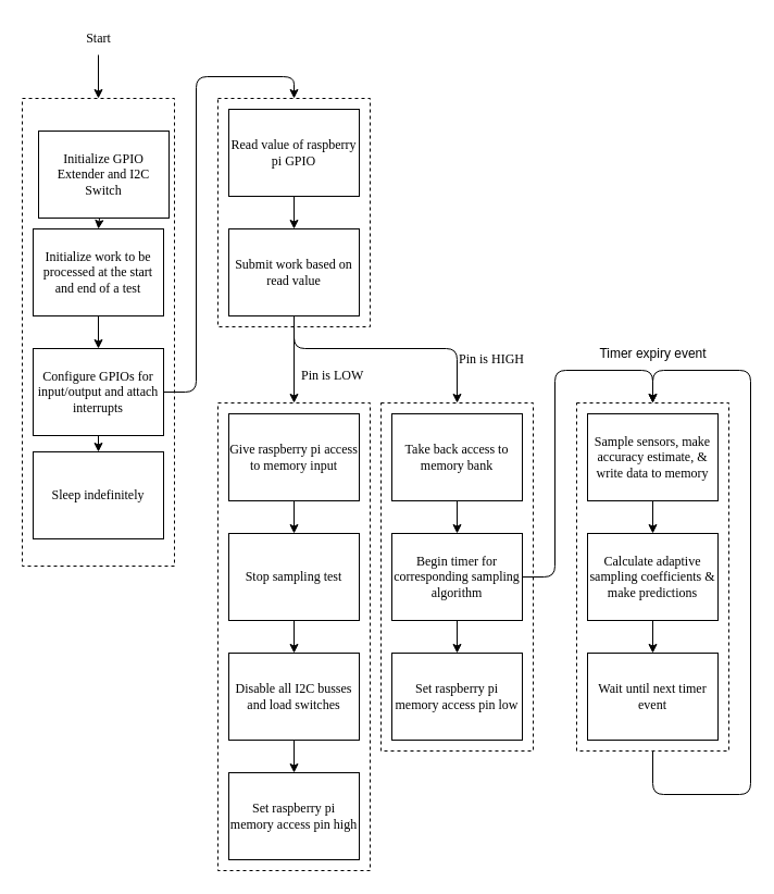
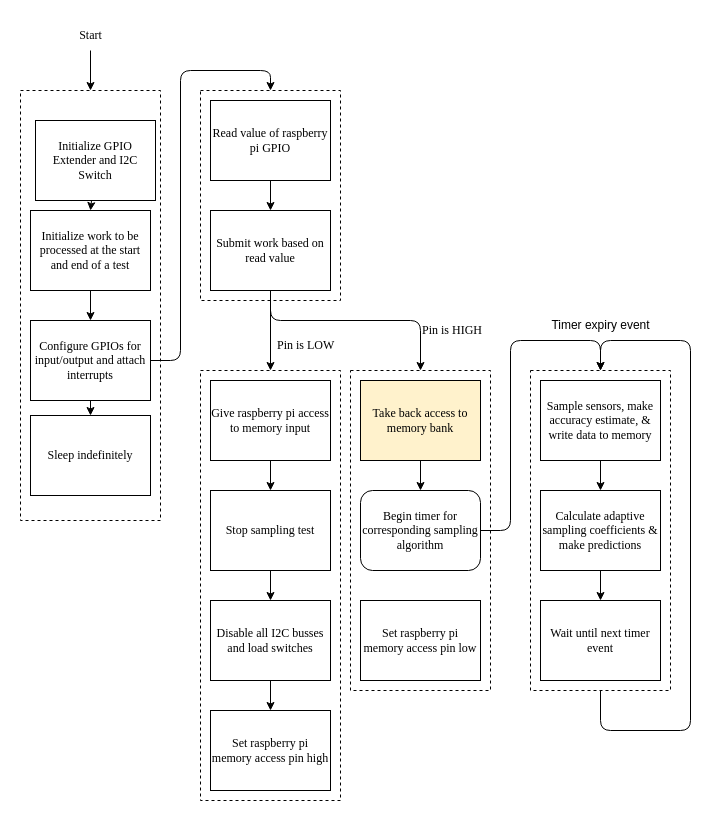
  <mxCell id="0" />
  <mxCell id="1" parent="0" />
  <mxCell id="2" value="" style="rounded=0;whiteSpace=wrap;html=1;fillColor=none;dashed=1;fontFamily=Times New Roman;" parent="1" vertex="1"><mxGeometry x="350" y="370" width="140" height="320" as="geometry" /></mxCell>
  <mxCell id="3" value="" style="rounded=0;whiteSpace=wrap;html=1;fillColor=none;dashed=1;fontFamily=Times New Roman;" parent="1" vertex="1"><mxGeometry x="200" y="370" width="140" height="430" as="geometry" /></mxCell>
  <mxCell id="4" value="" style="rounded=0;whiteSpace=wrap;html=1;fillColor=none;dashed=1;fontFamily=Times New Roman;" parent="1" vertex="1"><mxGeometry x="200" y="90" width="140" height="210" as="geometry" /></mxCell>
  <mxCell id="5" value="" style="rounded=0;whiteSpace=wrap;html=1;fillColor=none;dashed=1;fontFamily=Times New Roman;" parent="1" vertex="1"><mxGeometry x="20" y="90" width="140" height="430" as="geometry" /></mxCell>
  <mxCell id="6" style="edgeStyle=none;html=1;entryX=0.5;entryY=0;entryDx=0;entryDy=0;fontFamily=Times New Roman;" parent="1" source="7" target="12" edge="1"><mxGeometry relative="1" as="geometry" /></mxCell>
  <mxCell id="7" value="Initialize GPIO Extender and I2C Switch" style="rounded=0;whiteSpace=wrap;html=1;fontFamily=Times New Roman;" parent="1" vertex="1"><mxGeometry x="35" y="120" width="120" height="80" as="geometry" /></mxCell>
  <mxCell id="8" style="edgeStyle=none;html=1;entryX=0.5;entryY=0;entryDx=0;entryDy=0;fontFamily=Times New Roman;" parent="1" source="10" target="15" edge="1"><mxGeometry relative="1" as="geometry" /></mxCell>
  <mxCell id="9" style="edgeStyle=none;html=1;entryX=0.5;entryY=0;entryDx=0;entryDy=0;fontFamily=Times New Roman;exitX=1;exitY=0.5;exitDx=0;exitDy=0;" parent="1" source="10" target="4" edge="1"><mxGeometry relative="1" as="geometry"><Array as="points"><mxPoint x="180" y="360" /><mxPoint x="180" y="70" /><mxPoint x="270" y="70" /></Array><mxPoint x="170" y="410" as="sourcePoint" /></mxGeometry></mxCell>
  <mxCell id="10" value="Configure GPIOs for input/output and attach interrupts" style="rounded=0;whiteSpace=wrap;html=1;fontFamily=Times New Roman;" parent="1" vertex="1"><mxGeometry x="30" y="320" width="120" height="80" as="geometry" /></mxCell>
  <mxCell id="11" style="edgeStyle=none;html=1;entryX=0.5;entryY=0;entryDx=0;entryDy=0;fontFamily=Times New Roman;" parent="1" source="12" target="10" edge="1"><mxGeometry relative="1" as="geometry" /></mxCell>
  <mxCell id="12" value="Initialize work to be processed at the start and end of a test" style="rounded=0;whiteSpace=wrap;html=1;fontFamily=Times New Roman;" parent="1" vertex="1"><mxGeometry x="30" y="210" width="120" height="80" as="geometry" /></mxCell>
  <mxCell id="13" style="edgeStyle=none;html=1;exitX=0.5;exitY=1;exitDx=0;exitDy=0;entryX=0.5;entryY=0;entryDx=0;entryDy=0;fontFamily=Times New Roman;" parent="1" source="14" target="18" edge="1"><mxGeometry relative="1" as="geometry" /></mxCell>
  <mxCell id="14" value="Read value of raspberry pi GPIO" style="rounded=0;whiteSpace=wrap;html=1;fontFamily=Times New Roman;" parent="1" vertex="1"><mxGeometry x="210" y="100" width="120" height="80" as="geometry" /></mxCell>
  <mxCell id="15" value="Sleep indefinitely" style="rounded=0;whiteSpace=wrap;html=1;fontFamily=Times New Roman;" parent="1" vertex="1"><mxGeometry x="30" y="415" width="120" height="80" as="geometry" /></mxCell>
  <mxCell id="16" style="edgeStyle=none;html=1;entryX=0.5;entryY=0;entryDx=0;entryDy=0;fontFamily=Times New Roman;" parent="1" source="18" target="3" edge="1"><mxGeometry relative="1" as="geometry" /></mxCell>
  <mxCell id="17" style="edgeStyle=none;html=1;entryX=0.5;entryY=0;entryDx=0;entryDy=0;fontFamily=Times New Roman;" parent="1" source="18" target="2" edge="1"><mxGeometry relative="1" as="geometry"><Array as="points"><mxPoint x="270" y="320" /><mxPoint x="420" y="320" /></Array></mxGeometry></mxCell>
  <mxCell id="18" value="Submit work based on read value" style="rounded=0;whiteSpace=wrap;html=1;fontFamily=Times New Roman;" parent="1" vertex="1"><mxGeometry x="210" y="210" width="120" height="80" as="geometry" /></mxCell>
  <mxCell id="19" style="edgeStyle=none;html=1;entryX=0.5;entryY=0;entryDx=0;entryDy=0;fontFamily=Times New Roman;" parent="1" source="20" target="30" edge="1"><mxGeometry relative="1" as="geometry" /></mxCell>
- <mxCell id="20" value="Take back access to memory bank" style="rounded=0;whiteSpace=wrap;html=1;fontFamily=Times New Roman;" parent="1" vertex="1"><mxGeometry x="360" y="380" width="120" height="80" as="geometry" /></mxCell>
+ <mxCell id="20" value="Take back access to memory bank" style="rounded=0;whiteSpace=wrap;html=1;fontFamily=Times New Roman;fillColor=#fff2cc;" parent="1" vertex="1"><mxGeometry x="360" y="380" width="120" height="80" as="geometry" /></mxCell>
  <mxCell id="21" value="Set raspberry pi memory access pin low" style="rounded=0;whiteSpace=wrap;html=1;fontFamily=Times New Roman;" parent="1" vertex="1"><mxGeometry x="360" y="600" width="120" height="80" as="geometry" /></mxCell>
  <mxCell id="22" style="edgeStyle=none;html=1;fontFamily=Times New Roman;" parent="1" source="23" target="25" edge="1"><mxGeometry relative="1" as="geometry" /></mxCell>
  <mxCell id="23" value="Give raspberry pi access to memory input" style="rounded=0;whiteSpace=wrap;html=1;fontFamily=Times New Roman;" parent="1" vertex="1"><mxGeometry x="210" y="380" width="120" height="80" as="geometry" /></mxCell>
  <mxCell id="24" style="edgeStyle=none;html=1;exitX=0.5;exitY=1;exitDx=0;exitDy=0;entryX=0.5;entryY=0;entryDx=0;entryDy=0;fontFamily=Times New Roman;" parent="1" source="25" target="27" edge="1"><mxGeometry relative="1" as="geometry" /></mxCell>
  <mxCell id="25" value="Stop sampling test" style="rounded=0;whiteSpace=wrap;html=1;fontFamily=Times New Roman;" parent="1" vertex="1"><mxGeometry x="210" y="490" width="120" height="80" as="geometry" /></mxCell>
  <mxCell id="26" style="edgeStyle=orthogonalEdgeStyle;html=1;entryX=0.5;entryY=0;entryDx=0;entryDy=0;" parent="1" source="27" target="41" edge="1"><mxGeometry relative="1" as="geometry" /></mxCell>
  <mxCell id="27" value="Disable all I2C busses and load switches" style="rounded=0;whiteSpace=wrap;html=1;fontFamily=Times New Roman;" parent="1" vertex="1"><mxGeometry x="210" y="600" width="120" height="80" as="geometry" /></mxCell>
- <mxCell id="28" style="edgeStyle=none;html=1;entryX=0.5;entryY=0;entryDx=0;entryDy=0;fontFamily=Times New Roman;" parent="1" source="30" target="21" edge="1"><mxGeometry relative="1" as="geometry" /></mxCell>
  <mxCell id="29" value="" style="edgeStyle=orthogonalEdgeStyle;html=1;entryX=0.5;entryY=0;entryDx=0;entryDy=0;" parent="1" source="30" target="33" edge="1"><mxGeometry relative="1" as="geometry"><Array as="points"><mxPoint x="510" y="530" /><mxPoint x="510" y="340" /><mxPoint x="600" y="340" /></Array></mxGeometry></mxCell>
- <mxCell id="30" value="Begin timer for corresponding sampling algorithm" style="rounded=0;whiteSpace=wrap;html=1;fontFamily=Times New Roman;" parent="1" vertex="1"><mxGeometry x="360" y="490" width="120" height="80" as="geometry" /></mxCell>
+ <mxCell id="30" value="Begin timer for corresponding sampling algorithm" style="whiteSpace=wrap;html=1;fontFamily=Times New Roman;rounded=1;" parent="1" vertex="1"><mxGeometry x="360" y="490" width="120" height="80" as="geometry" /></mxCell>
  <mxCell id="31" value="Pin is HIGH" style="text;html=1;align=left;verticalAlign=middle;resizable=0;points=[];autosize=1;strokeColor=none;fillColor=none;fontFamily=Times New Roman;" parent="1" vertex="1"><mxGeometry x="420" y="315" width="80" height="30" as="geometry" /></mxCell>
  <mxCell id="32" value="Pin is LOW" style="text;html=1;align=left;verticalAlign=middle;resizable=0;points=[];autosize=1;strokeColor=none;fillColor=none;fontFamily=Times New Roman;" parent="1" vertex="1"><mxGeometry x="275" y="330" width="80" height="30" as="geometry" /></mxCell>
  <mxCell id="33" value="" style="rounded=0;whiteSpace=wrap;html=1;fillColor=none;dashed=1;fontFamily=Times New Roman;" parent="1" vertex="1"><mxGeometry x="530" y="370" width="140" height="320" as="geometry" /></mxCell>
  <mxCell id="34" style="edgeStyle=none;html=1;entryX=0.5;entryY=0;entryDx=0;entryDy=0;fontFamily=Times New Roman;" parent="1" source="35" target="38" edge="1"><mxGeometry relative="1" as="geometry" /></mxCell>
  <mxCell id="35" value="Sample sensors, make accuracy estimate, &amp;amp; write data to memory" style="rounded=0;whiteSpace=wrap;html=1;fontFamily=Times New Roman;" parent="1" vertex="1"><mxGeometry x="540" y="380" width="120" height="80" as="geometry" /></mxCell>
  <mxCell id="36" value="Wait until next timer event" style="rounded=0;whiteSpace=wrap;html=1;fontFamily=Times New Roman;" parent="1" vertex="1"><mxGeometry x="540" y="600" width="120" height="80" as="geometry" /></mxCell>
  <mxCell id="37" style="edgeStyle=none;html=1;entryX=0.5;entryY=0;entryDx=0;entryDy=0;fontFamily=Times New Roman;" parent="1" source="38" target="36" edge="1"><mxGeometry relative="1" as="geometry" /></mxCell>
  <mxCell id="38" value="Calculate adaptive sampling coefficients &amp;amp; make predictions" style="rounded=0;whiteSpace=wrap;html=1;fontFamily=Times New Roman;" parent="1" vertex="1"><mxGeometry x="540" y="490" width="120" height="80" as="geometry" /></mxCell>
  <mxCell id="39" style="edgeStyle=none;html=1;entryX=0.5;entryY=0;entryDx=0;entryDy=0;" parent="1" source="33" target="33" edge="1"><mxGeometry relative="1" as="geometry"><Array as="points"><mxPoint x="600" y="730" /><mxPoint x="690" y="730" /><mxPoint x="690" y="340" /><mxPoint x="600" y="340" /></Array></mxGeometry></mxCell>
  <mxCell id="40" value="Timer expiry event" style="text;html=1;align=center;verticalAlign=middle;resizable=0;points=[];autosize=1;strokeColor=none;fillColor=none;" parent="1" vertex="1"><mxGeometry x="540" y="310" width="120" height="30" as="geometry" /></mxCell>
  <mxCell id="41" value="Set raspberry pi memory access pin high" style="rounded=0;whiteSpace=wrap;html=1;fontFamily=Times New Roman;" parent="1" vertex="1"><mxGeometry x="210" y="710" width="120" height="80" as="geometry" /></mxCell>
  <mxCell id="42" value="" style="edgeStyle=none;orthogonalLoop=1;jettySize=auto;html=1;entryX=0.5;entryY=0;entryDx=0;entryDy=0;" edge="1" parent="1" target="5"><mxGeometry width="100" relative="1" as="geometry"><mxPoint x="90" y="50" as="sourcePoint" /><mxPoint x="90" y="30" as="targetPoint" /><Array as="points" /></mxGeometry></mxCell>
  <mxCell id="43" value="Start" style="text;html=1;align=center;verticalAlign=middle;resizable=0;points=[];autosize=1;strokeColor=none;fillColor=none;fontFamily=Times New Roman;" vertex="1" parent="1"><mxGeometry x="65" y="20" width="50" height="30" as="geometry" /></mxCell>
